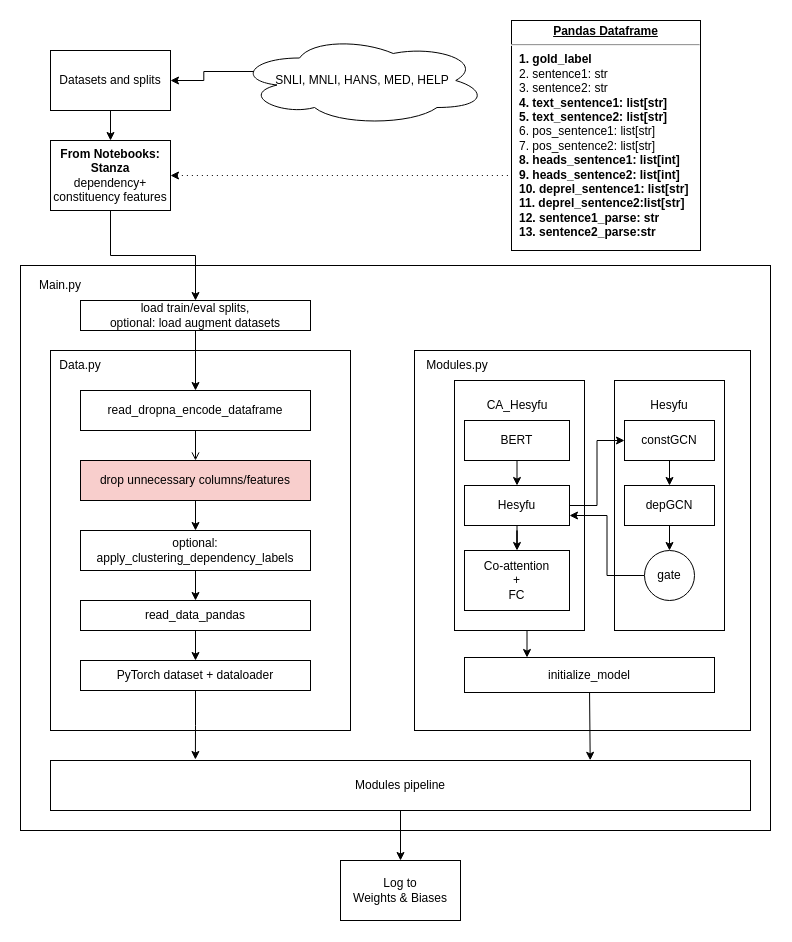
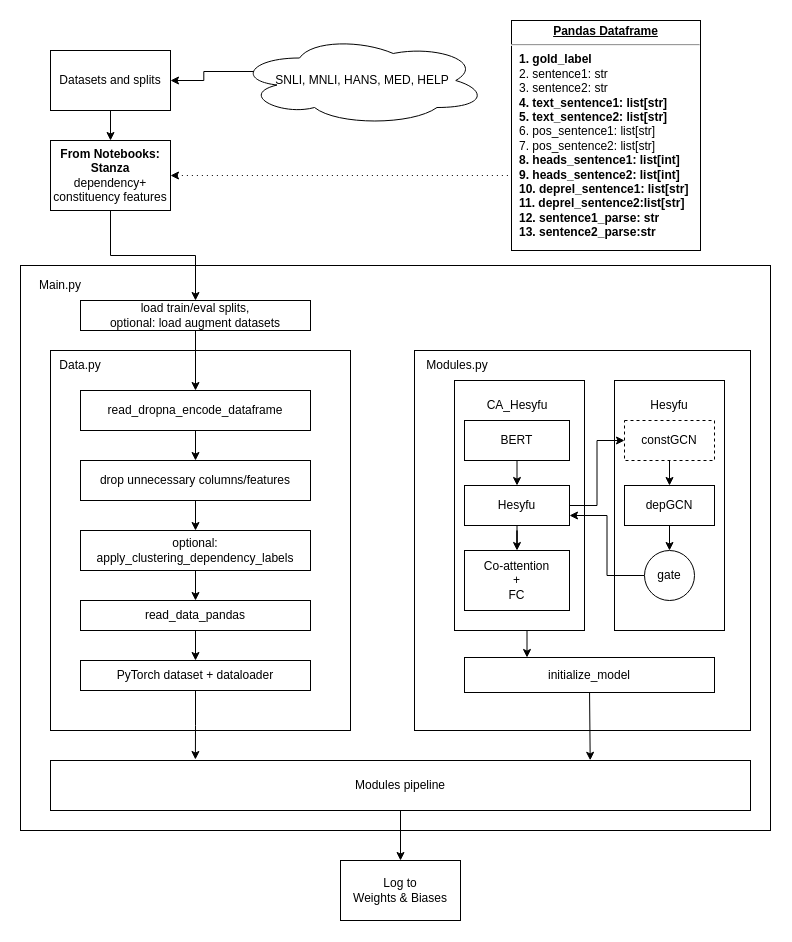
  <mxCell id="0" />
  <mxCell id="1" parent="0" />
  <mxCell id="2" value="" style="rounded=0;whiteSpace=wrap;html=1;" vertex="1" parent="1"><mxGeometry x="20" y="265" width="750" height="565" as="geometry" /></mxCell>
  <mxCell id="3" value="" style="rounded=0;whiteSpace=wrap;html=1;" vertex="1" parent="1"><mxGeometry x="414" y="350" width="336" height="380" as="geometry" /></mxCell>
  <mxCell id="4" style="edgeStyle=orthogonalEdgeStyle;rounded=0;orthogonalLoop=1;jettySize=auto;html=1;exitX=0.5;exitY=1;exitDx=0;exitDy=0;entryX=0.25;entryY=0;entryDx=0;entryDy=0;" edge="1" parent="1" source="5" target="44"><mxGeometry relative="1" as="geometry" /></mxCell>
  <mxCell id="5" value="" style="rounded=0;whiteSpace=wrap;html=1;" vertex="1" parent="1"><mxGeometry x="454" y="380" width="130" height="250" as="geometry" /></mxCell>
  <mxCell id="6" value="CA_Hesyfu" style="text;html=1;strokeColor=none;fillColor=none;align=center;verticalAlign=middle;whiteSpace=wrap;rounded=0;" vertex="1" parent="1"><mxGeometry x="486.5" y="390" width="60" height="30" as="geometry" /></mxCell>
  <mxCell id="7" style="edgeStyle=orthogonalEdgeStyle;rounded=0;orthogonalLoop=1;jettySize=auto;html=1;exitX=0.5;exitY=1;exitDx=0;exitDy=0;entryX=0.5;entryY=0;entryDx=0;entryDy=0;" edge="1" parent="1" source="8" target="10"><mxGeometry relative="1" as="geometry" /></mxCell>
  <mxCell id="8" value="BERT" style="rounded=0;whiteSpace=wrap;html=1;" vertex="1" parent="1"><mxGeometry x="464" y="420" width="105" height="40" as="geometry" /></mxCell>
  <mxCell id="9" style="edgeStyle=orthogonalEdgeStyle;rounded=0;orthogonalLoop=1;jettySize=auto;html=1;exitX=0.5;exitY=1;exitDx=0;exitDy=0;" edge="1" parent="1" source="10" target="11"><mxGeometry relative="1" as="geometry" /></mxCell>
  <mxCell id="10" value="Hesyfu" style="rounded=0;whiteSpace=wrap;html=1;" vertex="1" parent="1"><mxGeometry x="464" y="485" width="105" height="40" as="geometry" /></mxCell>
  <mxCell id="11" value="Co-attention&lt;br&gt;+&lt;br&gt;FC" style="rounded=0;whiteSpace=wrap;html=1;" vertex="1" parent="1"><mxGeometry x="464" y="550" width="105" height="60" as="geometry" /></mxCell>
  <mxCell id="12" value="" style="rounded=0;whiteSpace=wrap;html=1;" vertex="1" parent="1"><mxGeometry x="614" y="380" width="110" height="250" as="geometry" /></mxCell>
  <mxCell id="13" value="Hesyfu" style="text;html=1;strokeColor=none;fillColor=none;align=center;verticalAlign=middle;whiteSpace=wrap;rounded=0;" vertex="1" parent="1"><mxGeometry x="639" y="390" width="60" height="30" as="geometry" /></mxCell>
  <mxCell id="14" style="edgeStyle=orthogonalEdgeStyle;rounded=0;orthogonalLoop=1;jettySize=auto;html=1;exitX=0.5;exitY=1;exitDx=0;exitDy=0;entryX=0.5;entryY=0;entryDx=0;entryDy=0;" edge="1" parent="1" source="15" target="17"><mxGeometry relative="1" as="geometry" /></mxCell>
- <mxCell id="15" value="constGCN" style="rounded=0;whiteSpace=wrap;html=1;" vertex="1" parent="1"><mxGeometry x="624" y="420" width="90" height="40" as="geometry" /></mxCell>
+ <mxCell id="15" value="constGCN" style="rounded=0;whiteSpace=wrap;html=1;dashed=1;" vertex="1" parent="1"><mxGeometry x="624" y="420" width="90" height="40" as="geometry" /></mxCell>
  <mxCell id="16" style="edgeStyle=orthogonalEdgeStyle;rounded=0;orthogonalLoop=1;jettySize=auto;html=1;exitX=0.5;exitY=1;exitDx=0;exitDy=0;entryX=0.5;entryY=0;entryDx=0;entryDy=0;" edge="1" parent="1" source="17" target="19"><mxGeometry relative="1" as="geometry" /></mxCell>
  <mxCell id="17" value="depGCN" style="rounded=0;whiteSpace=wrap;html=1;" vertex="1" parent="1"><mxGeometry x="624" y="485" width="90" height="40" as="geometry" /></mxCell>
  <mxCell id="18" style="edgeStyle=orthogonalEdgeStyle;rounded=0;orthogonalLoop=1;jettySize=auto;html=1;exitX=0;exitY=0.5;exitDx=0;exitDy=0;entryX=1;entryY=0.75;entryDx=0;entryDy=0;" edge="1" parent="1" source="19" target="10"><mxGeometry relative="1" as="geometry" /></mxCell>
  <mxCell id="19" value="gate" style="ellipse;whiteSpace=wrap;html=1;aspect=fixed;" vertex="1" parent="1"><mxGeometry x="644" y="550" width="50" height="50" as="geometry" /></mxCell>
  <mxCell id="20" style="edgeStyle=orthogonalEdgeStyle;rounded=0;orthogonalLoop=1;jettySize=auto;html=1;exitX=1;exitY=0.5;exitDx=0;exitDy=0;entryX=0;entryY=0.5;entryDx=0;entryDy=0;" edge="1" parent="1" source="10" target="15"><mxGeometry relative="1" as="geometry" /></mxCell>
  <mxCell id="21" style="edgeStyle=orthogonalEdgeStyle;rounded=0;orthogonalLoop=1;jettySize=auto;html=1;exitX=0.5;exitY=1;exitDx=0;exitDy=0;entryX=0.5;entryY=0;entryDx=0;entryDy=0;" edge="1" parent="1" source="23" target="26"><mxGeometry relative="1" as="geometry" /></mxCell>
  <mxCell id="22" style="edgeStyle=orthogonalEdgeStyle;rounded=0;orthogonalLoop=1;jettySize=auto;html=1;exitX=1;exitY=0.5;exitDx=0;exitDy=0;entryX=0.07;entryY=0.4;entryDx=0;entryDy=0;entryPerimeter=0;endArrow=none;endFill=0;dashed=0;dashPattern=1 4;startArrow=classic;startFill=1;" edge="1" parent="1" source="23" target="27"><mxGeometry relative="1" as="geometry" /></mxCell>
  <mxCell id="23" value="Datasets and splits" style="rounded=0;whiteSpace=wrap;html=1;" vertex="1" parent="1"><mxGeometry x="50" y="50" width="120" height="60" as="geometry" /></mxCell>
  <mxCell id="24" value="Modules.py" style="text;html=1;strokeColor=none;fillColor=none;align=center;verticalAlign=middle;whiteSpace=wrap;rounded=0;" vertex="1" parent="1"><mxGeometry x="426.5" y="350" width="60" height="30" as="geometry" /></mxCell>
  <mxCell id="25" style="edgeStyle=orthogonalEdgeStyle;rounded=0;orthogonalLoop=1;jettySize=auto;html=1;exitX=1;exitY=0.5;exitDx=0;exitDy=0;endArrow=none;endFill=0;dashed=1;dashPattern=1 4;startArrow=classic;startFill=1;" edge="1" parent="1" source="26"><mxGeometry relative="1" as="geometry"><mxPoint x="510" y="175" as="targetPoint" /><Array as="points"><mxPoint x="430" y="175" /><mxPoint x="430" y="175" /></Array></mxGeometry></mxCell>
  <mxCell id="26" value="&lt;b&gt;From Notebooks:&lt;br&gt;Stanza&lt;/b&gt;&lt;br&gt;dependency+ constituency features" style="rounded=0;whiteSpace=wrap;html=1;" vertex="1" parent="1"><mxGeometry x="50" y="140" width="120" height="70" as="geometry" /></mxCell>
  <mxCell id="27" value="SNLI, MNLI, HANS, MED, HELP" style="ellipse;shape=cloud;whiteSpace=wrap;html=1;" vertex="1" parent="1"><mxGeometry x="236.5" y="35" width="250" height="90" as="geometry" /></mxCell>
  <mxCell id="28" value="" style="rounded=0;whiteSpace=wrap;html=1;" vertex="1" parent="1"><mxGeometry x="50" y="350" width="300" height="380" as="geometry" /></mxCell>
  <mxCell id="29" value="Data.py" style="text;html=1;strokeColor=none;fillColor=none;align=center;verticalAlign=middle;whiteSpace=wrap;rounded=0;" vertex="1" parent="1"><mxGeometry x="50" y="350" width="60" height="30" as="geometry" /></mxCell>
- <mxCell id="30" style="edgeStyle=orthogonalEdgeStyle;rounded=0;orthogonalLoop=1;jettySize=auto;html=1;exitX=0.5;exitY=1;exitDx=0;exitDy=0;entryX=0.5;entryY=0;entryDx=0;entryDy=0;endArrow=open;" edge="1" parent="1" source="31" target="34"><mxGeometry relative="1" as="geometry" /></mxCell>
+ <mxCell id="30" style="edgeStyle=orthogonalEdgeStyle;rounded=0;orthogonalLoop=1;jettySize=auto;html=1;exitX=0.5;exitY=1;exitDx=0;exitDy=0;entryX=0.5;entryY=0;entryDx=0;entryDy=0;" edge="1" parent="1" source="31" target="34"><mxGeometry relative="1" as="geometry" /></mxCell>
  <mxCell id="31" value="read_dropna_encode_dataframe" style="rounded=0;whiteSpace=wrap;html=1;" vertex="1" parent="1"><mxGeometry x="80" y="390" width="230" height="40" as="geometry" /></mxCell>
  <mxCell id="32" style="edgeStyle=orthogonalEdgeStyle;rounded=0;orthogonalLoop=1;jettySize=auto;html=1;exitX=0.5;exitY=1;exitDx=0;exitDy=0;entryX=0.5;entryY=0;entryDx=0;entryDy=0;" edge="1" parent="1" source="26" target="40"><mxGeometry relative="1" as="geometry" /></mxCell>
  <mxCell id="33" style="edgeStyle=orthogonalEdgeStyle;rounded=0;orthogonalLoop=1;jettySize=auto;html=1;exitX=0.5;exitY=1;exitDx=0;exitDy=0;" edge="1" parent="1" source="34" target="36"><mxGeometry relative="1" as="geometry" /></mxCell>
- <mxCell id="34" value="drop unnecessary columns/features" style="rounded=0;whiteSpace=wrap;html=1;fillColor=#f8cecc;" vertex="1" parent="1"><mxGeometry x="80" y="460" width="230" height="40" as="geometry" /></mxCell>
+ <mxCell id="34" value="drop unnecessary columns/features" style="rounded=0;whiteSpace=wrap;html=1;" vertex="1" parent="1"><mxGeometry x="80" y="460" width="230" height="40" as="geometry" /></mxCell>
  <mxCell id="35" style="edgeStyle=orthogonalEdgeStyle;rounded=0;orthogonalLoop=1;jettySize=auto;html=1;exitX=0.5;exitY=1;exitDx=0;exitDy=0;entryX=0.5;entryY=0;entryDx=0;entryDy=0;" edge="1" parent="1" source="36" target="38"><mxGeometry relative="1" as="geometry" /></mxCell>
  <mxCell id="36" value="optional: apply_clustering_dependency_labels" style="rounded=0;whiteSpace=wrap;html=1;" vertex="1" parent="1"><mxGeometry x="80" y="530" width="230" height="40" as="geometry" /></mxCell>
  <mxCell id="37" style="edgeStyle=orthogonalEdgeStyle;rounded=0;orthogonalLoop=1;jettySize=auto;html=1;exitX=0.5;exitY=1;exitDx=0;exitDy=0;entryX=0.5;entryY=0;entryDx=0;entryDy=0;" edge="1" parent="1" source="38" target="42"><mxGeometry relative="1" as="geometry" /></mxCell>
  <mxCell id="38" value="read_data_pandas" style="rounded=0;whiteSpace=wrap;html=1;" vertex="1" parent="1"><mxGeometry x="80" y="600" width="230" height="30" as="geometry" /></mxCell>
  <mxCell id="39" style="edgeStyle=orthogonalEdgeStyle;rounded=0;orthogonalLoop=1;jettySize=auto;html=1;exitX=0.5;exitY=1;exitDx=0;exitDy=0;entryX=0.5;entryY=0;entryDx=0;entryDy=0;" edge="1" parent="1" source="40" target="31"><mxGeometry relative="1" as="geometry" /></mxCell>
  <mxCell id="40" value="load train/eval splits, &lt;br&gt;optional: load augment datasets" style="rounded=0;whiteSpace=wrap;html=1;" vertex="1" parent="1"><mxGeometry x="80" y="300" width="230" height="30" as="geometry" /></mxCell>
  <mxCell id="41" style="edgeStyle=orthogonalEdgeStyle;rounded=0;orthogonalLoop=1;jettySize=auto;html=1;exitX=0.5;exitY=1;exitDx=0;exitDy=0;entryX=0.207;entryY=-0.02;entryDx=0;entryDy=0;entryPerimeter=0;" edge="1" parent="1" source="42" target="46"><mxGeometry relative="1" as="geometry"><Array as="points" /></mxGeometry></mxCell>
  <mxCell id="42" value="PyTorch dataset + dataloader" style="rounded=0;whiteSpace=wrap;html=1;" vertex="1" parent="1"><mxGeometry x="80" y="660" width="230" height="30" as="geometry" /></mxCell>
  <mxCell id="43" style="edgeStyle=orthogonalEdgeStyle;rounded=0;orthogonalLoop=1;jettySize=auto;html=1;exitX=0.5;exitY=1;exitDx=0;exitDy=0;entryX=0.771;entryY=-0.004;entryDx=0;entryDy=0;entryPerimeter=0;" edge="1" parent="1" source="44" target="46"><mxGeometry relative="1" as="geometry"><mxPoint x="601" y="760" as="targetPoint" /><Array as="points"><mxPoint x="589" y="686" /><mxPoint x="590" y="686" /></Array></mxGeometry></mxCell>
  <mxCell id="44" value="initialize_model" style="rounded=0;whiteSpace=wrap;html=1;" vertex="1" parent="1"><mxGeometry x="464" y="657" width="250" height="35" as="geometry" /></mxCell>
  <mxCell id="45" style="edgeStyle=orthogonalEdgeStyle;rounded=0;orthogonalLoop=1;jettySize=auto;html=1;exitX=0.5;exitY=1;exitDx=0;exitDy=0;entryX=0.5;entryY=0;entryDx=0;entryDy=0;" edge="1" parent="1" source="46" target="47"><mxGeometry relative="1" as="geometry" /></mxCell>
  <mxCell id="46" value="Modules pipeline" style="rounded=0;whiteSpace=wrap;html=1;" vertex="1" parent="1"><mxGeometry x="50" y="760" width="700" height="50" as="geometry" /></mxCell>
  <mxCell id="47" value="Log to&lt;br&gt;Weights &amp;amp; Biases" style="rounded=0;whiteSpace=wrap;html=1;" vertex="1" parent="1"><mxGeometry x="340" y="860" width="120" height="60" as="geometry" /></mxCell>
  <mxCell id="48" value="&lt;p style=&quot;margin:0px;margin-top:4px;text-align:center;text-decoration:underline;&quot;&gt;&lt;b&gt;Pandas Dataframe&lt;/b&gt;&lt;/p&gt;&lt;hr&gt;&lt;p style=&quot;margin:0px;margin-left:8px;&quot;&gt;&lt;b&gt;1. gold_label&lt;/b&gt;&lt;/p&gt;&lt;p style=&quot;margin:0px;margin-left:8px;&quot;&gt;2. sentence1: str&lt;/p&gt;&lt;p style=&quot;margin:0px;margin-left:8px;&quot;&gt;3. sentence2: str&lt;/p&gt;&lt;p style=&quot;margin:0px;margin-left:8px;&quot;&gt;&lt;b&gt;4. text_sentence1: list[str]&lt;/b&gt;&lt;/p&gt;&lt;p style=&quot;margin:0px;margin-left:8px;&quot;&gt;&lt;b&gt;5. text_sentence2: list[str]&lt;/b&gt;&lt;/p&gt;&lt;p style=&quot;margin:0px;margin-left:8px;&quot;&gt;6. pos_sentence1: list[str]&lt;/p&gt;&lt;p style=&quot;margin:0px;margin-left:8px;&quot;&gt;7. pos_sentence2: list[str]&lt;/p&gt;&lt;p style=&quot;margin:0px;margin-left:8px;&quot;&gt;&lt;b&gt;8. heads_sentence1: list[int]&lt;/b&gt;&lt;/p&gt;&lt;p style=&quot;margin:0px;margin-left:8px;&quot;&gt;&lt;b&gt;9. heads_sentence2: list[int]&lt;/b&gt;&lt;/p&gt;&lt;p style=&quot;margin:0px;margin-left:8px;&quot;&gt;&lt;b&gt;10. deprel_sentence1: list[str]&lt;/b&gt;&lt;/p&gt;&lt;p style=&quot;margin:0px;margin-left:8px;&quot;&gt;&lt;b&gt;11. deprel_sentence2:list[str]&lt;/b&gt;&lt;/p&gt;&lt;p style=&quot;margin:0px;margin-left:8px;&quot;&gt;&lt;b&gt;12. sentence1_parse: str&lt;/b&gt;&lt;/p&gt;&lt;p style=&quot;margin:0px;margin-left:8px;&quot;&gt;&lt;b&gt;13. sentence2_parse:str&lt;/b&gt;&lt;/p&gt;" style="verticalAlign=top;align=left;overflow=fill;fontSize=12;fontFamily=Helvetica;html=1;whiteSpace=wrap;" vertex="1" parent="1"><mxGeometry x="511" y="20" width="189" height="230" as="geometry" /></mxCell>
  <mxCell id="49" value="Main.py" style="text;html=1;strokeColor=none;fillColor=none;align=center;verticalAlign=middle;whiteSpace=wrap;rounded=0;" vertex="1" parent="1"><mxGeometry x="30" y="270" width="60" height="30" as="geometry" /></mxCell>
